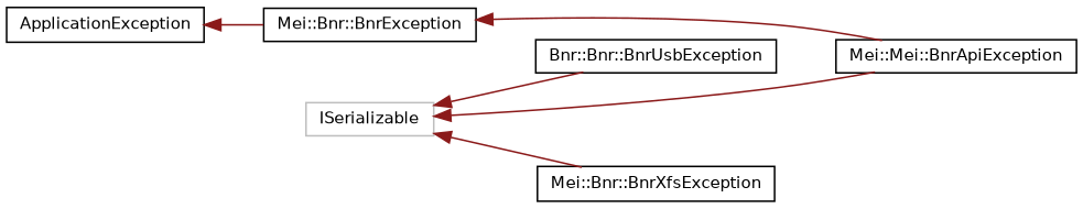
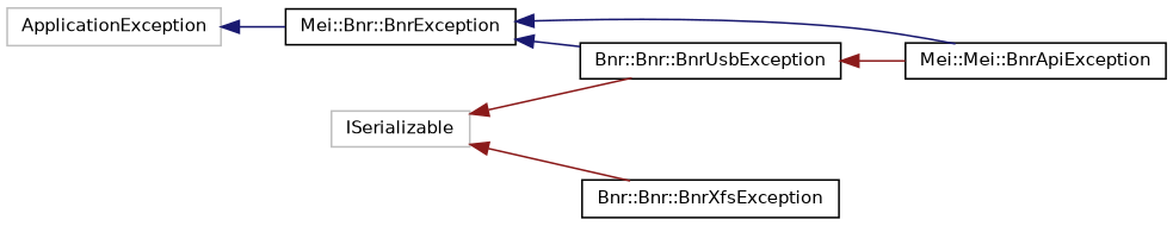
  digraph {
    rankdir=LR
    node [color=black fillcolor=white fontname=Helvetica fontsize=10 shape=record style=filled]
    edge [color=midnightblue dir=back fontname=Helvetica fontsize=10 labelfontname=Helvetica labelfontsize=10 style=solid]
-   n1 [height=0.2 label=ApplicationException width=0.4]
+   n1 [color=grey75 height=0.2 label=ApplicationException width=0.4]
    n2 [height=0.2 label="Mei::Bnr::BnrException" width=0.4]
    n3 [height=0.2 label="Mei::Mei::BnrApiException" width=0.4]
    n4 [height=0.2 label="Bnr::Bnr::BnrUsbException" width=0.4]
-   n5 [height=0.2 label="Mei::Bnr::BnrXfsException" width=0.4]
+   n5 [height=0.2 label="Bnr::Bnr::BnrXfsException" width=0.4]
    n6 [color=grey75 height=0.2 label=ISerializable width=0.4]
-   n1 -> n2 [color=firebrick4]
-   n2 -> n3 [color=firebrick4]
-   n6 -> n3 [color=firebrick4]
+   n1 -> n2
+   n2 -> n3
+   n2 -> n4
+   n4 -> n3 [color=firebrick4]
    n6 -> n4 [color=firebrick4]
    n6 -> n5 [color=firebrick4]
  }
